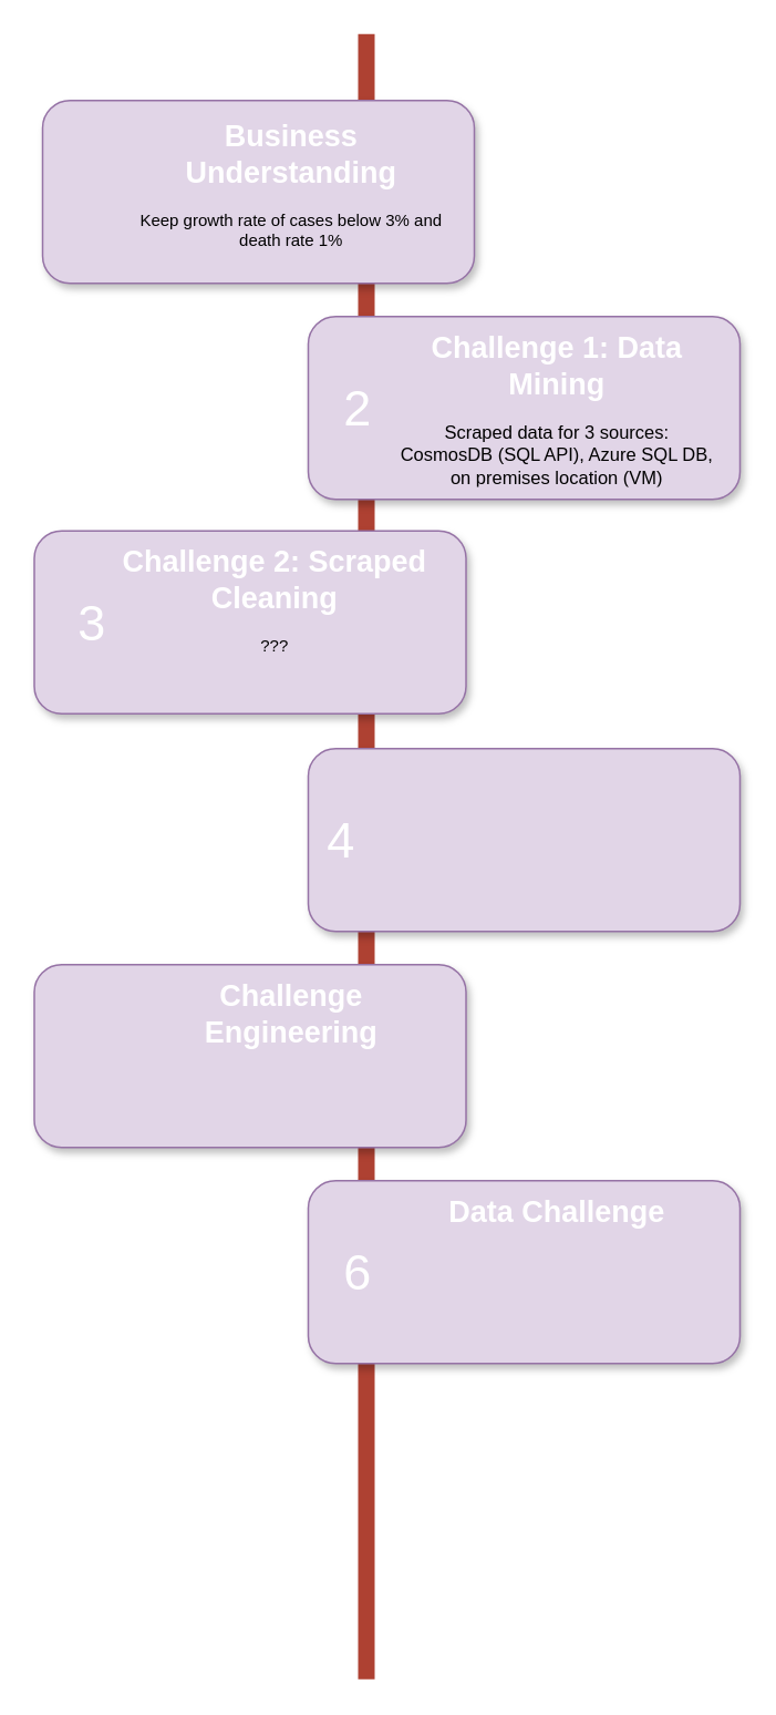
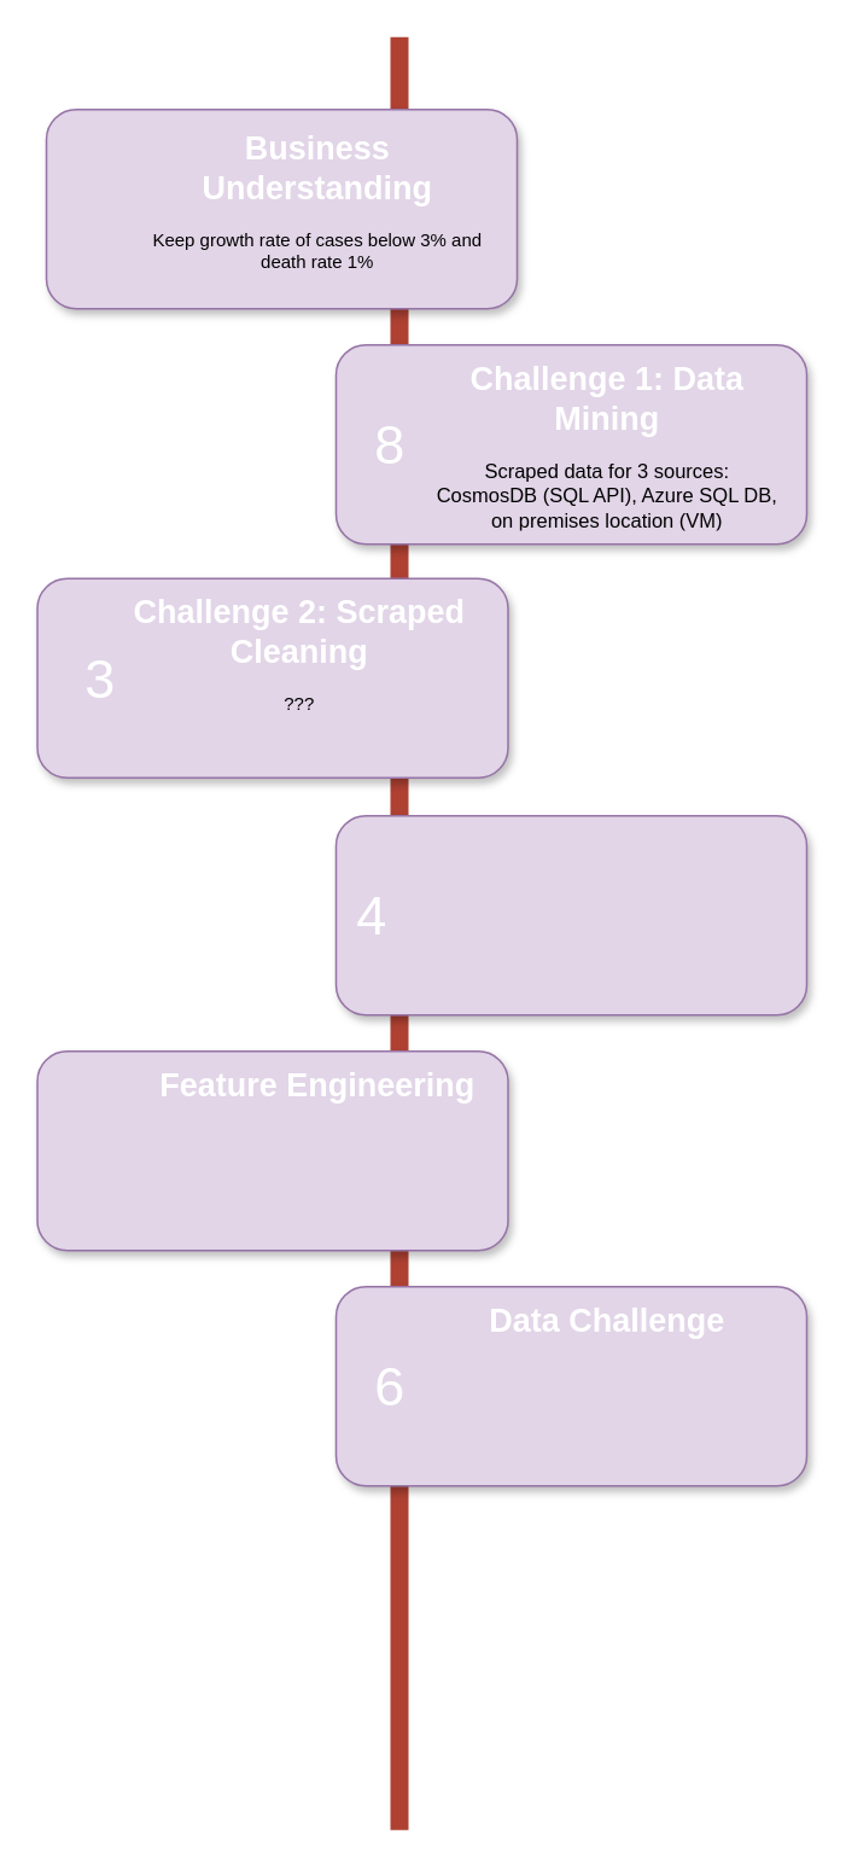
  <mxCell id="0" />
  <mxCell id="1" parent="0" />
  <mxCell id="2" value="" style="line;strokeWidth=10;direction=south;html=1;fillColor=none;fontSize=13;fontColor=#000000;align=center;strokeColor=#AE4132;" parent="1" vertex="1"><mxGeometry x="215" y="20" width="10" height="990" as="geometry" /></mxCell>
  <mxCell id="3" value="" style="rounded=1;whiteSpace=wrap;html=1;strokeColor=#9673a6;strokeWidth=1;fillColor=#e1d5e7;fontSize=13;align=center;gradientDirection=east;verticalAlign=top;shadow=1;" parent="1" vertex="1"><mxGeometry x="25" y="60" width="260" height="110" as="geometry" /></mxCell>
  <mxCell id="4" value="3" style="text;html=1;strokeColor=none;fillColor=none;align=center;verticalAlign=middle;whiteSpace=wrap;fontSize=30;fontColor=#FFFFFF;" parent="1" vertex="1"><mxGeometry x="35" y="343" width="40" height="20" as="geometry" /></mxCell>
  <mxCell id="5" value="&lt;h1&gt;Business Understanding&lt;/h1&gt;&lt;p&gt;&lt;font color=&quot;#000000&quot; style=&quot;font-size: 10px;&quot;&gt;Keep growth rate of cases below 3% and death rate 1%&lt;/font&gt;&lt;/p&gt;" style="text;html=1;spacing=5;spacingTop=-20;whiteSpace=wrap;overflow=hidden;strokeColor=none;strokeWidth=4;fillColor=none;gradientColor=#007FFF;fontSize=9;fontColor=#FFFFFF;align=center;" parent="1" vertex="1"><mxGeometry x="75" y="70" width="200" height="96" as="geometry" /></mxCell>
  <mxCell id="6" value="" style="rounded=1;whiteSpace=wrap;html=1;strokeColor=#9673a6;strokeWidth=1;fillColor=#e1d5e7;fontSize=13;align=center;gradientDirection=east;verticalAlign=top;shadow=1;" parent="1" vertex="1"><mxGeometry x="185" y="190" width="260" height="110" as="geometry" /></mxCell>
  <mxCell id="7" value="&lt;h1&gt;Challenge 1: Data Mining&lt;/h1&gt;&lt;div style=&quot;font-size: 11px;&quot;&gt;&lt;font color=&quot;#000000&quot;&gt;Scraped data for 3 sources: CosmosDB (SQL API), Azure SQL DB, on premises location (VM)&lt;/font&gt;&lt;/div&gt;" style="text;html=1;spacing=5;spacingTop=-20;whiteSpace=wrap;overflow=hidden;strokeColor=none;strokeWidth=4;fillColor=none;gradientColor=#007FFF;fontSize=9;fontColor=#FFFFFF;align=center;" parent="1" vertex="1"><mxGeometry x="235" y="197" width="200" height="96" as="geometry" /></mxCell>
- <mxCell id="8" value="2" style="text;html=1;strokeColor=none;fillColor=none;align=center;verticalAlign=middle;whiteSpace=wrap;fontSize=30;fontColor=#FFFFFF;" parent="1" vertex="1"><mxGeometry x="195" y="235" width="40" height="20" as="geometry" /></mxCell>
+ <mxCell id="8" value="8" style="text;html=1;strokeColor=none;fillColor=none;align=center;verticalAlign=middle;whiteSpace=wrap;fontSize=30;fontColor=#FFFFFF;" parent="1" vertex="1"><mxGeometry x="195" y="235" width="40" height="20" as="geometry" /></mxCell>
  <mxCell id="9" value="" style="rounded=1;whiteSpace=wrap;html=1;strokeColor=#9673a6;strokeWidth=1;fillColor=#e1d5e7;fontSize=13;align=center;gradientDirection=east;verticalAlign=top;shadow=1;" parent="1" vertex="1"><mxGeometry x="20" y="319" width="260" height="110" as="geometry" /></mxCell>
  <mxCell id="10" value="&lt;h1&gt;Challenge 2: Scraped Cleaning&lt;/h1&gt;&lt;p&gt;&lt;font color=&quot;#000000&quot; style=&quot;font-size: 10px;&quot;&gt;???&lt;/font&gt;&lt;/p&gt;" style="text;html=1;spacing=5;spacingTop=-20;whiteSpace=wrap;overflow=hidden;strokeColor=none;strokeWidth=4;fillColor=none;gradientColor=#007FFF;fontSize=9;fontColor=#FFFFFF;align=center;" parent="1" vertex="1"><mxGeometry x="65" y="326" width="200" height="96" as="geometry" /></mxCell>
  <mxCell id="11" value="3" style="text;html=1;strokeColor=none;fillColor=none;align=center;verticalAlign=middle;whiteSpace=wrap;fontSize=30;fontColor=#FFFFFF;" parent="1" vertex="1"><mxGeometry x="35" y="364" width="40" height="20" as="geometry" /></mxCell>
  <mxCell id="12" value="" style="rounded=1;whiteSpace=wrap;html=1;strokeColor=#9673a6;strokeWidth=1;fillColor=#e1d5e7;fontSize=13;align=center;gradientDirection=east;verticalAlign=top;shadow=1;" parent="1" vertex="1"><mxGeometry x="185" y="450" width="260" height="110" as="geometry" /></mxCell>
  <mxCell id="13" value="" style="rounded=1;whiteSpace=wrap;html=1;strokeColor=#9673a6;strokeWidth=1;fillColor=#e1d5e7;fontSize=13;align=center;gradientDirection=east;verticalAlign=top;shadow=1;" parent="1" vertex="1"><mxGeometry x="20" y="580" width="260" height="110" as="geometry" /></mxCell>
  <mxCell id="14" value="" style="rounded=1;whiteSpace=wrap;html=1;strokeColor=#9673a6;strokeWidth=1;fillColor=#e1d5e7;fontSize=13;align=center;gradientDirection=east;verticalAlign=top;shadow=1;" parent="1" vertex="1"><mxGeometry x="185" y="710" width="260" height="110" as="geometry" /></mxCell>
  <mxCell id="15" value="4" style="text;html=1;strokeColor=none;fillColor=none;align=center;verticalAlign=middle;whiteSpace=wrap;fontSize=30;fontColor=#FFFFFF;" parent="1" vertex="1"><mxGeometry x="185" y="495" width="40" height="20" as="geometry" /></mxCell>
- <mxCell id="16" value="&lt;h1&gt;Challenge Engineering&lt;/h1&gt;" style="text;html=1;spacing=5;spacingTop=-20;whiteSpace=wrap;overflow=hidden;strokeColor=none;strokeWidth=4;fillColor=none;gradientColor=#007FFF;fontSize=9;fontColor=#FFFFFF;align=center;" parent="1" vertex="1"><mxGeometry x="75" y="587" width="200" height="96" as="geometry" /></mxCell>
+ <mxCell id="16" value="&lt;h1&gt;Feature Engineering&lt;/h1&gt;" style="text;html=1;spacing=5;spacingTop=-20;whiteSpace=wrap;overflow=hidden;strokeColor=none;strokeWidth=4;fillColor=none;gradientColor=#007FFF;fontSize=9;fontColor=#FFFFFF;align=center;" parent="1" vertex="1"><mxGeometry x="75" y="587" width="200" height="96" as="geometry" /></mxCell>
  <mxCell id="17" value="&lt;h1&gt;Data Challenge&lt;/h1&gt;" style="text;html=1;spacing=5;spacingTop=-20;whiteSpace=wrap;overflow=hidden;strokeColor=none;strokeWidth=4;fillColor=none;gradientColor=#007FFF;fontSize=9;fontColor=#FFFFFF;align=center;" parent="1" vertex="1"><mxGeometry x="235" y="717" width="200" height="96" as="geometry" /></mxCell>
  <mxCell id="18" value="6" style="text;html=1;strokeColor=none;fillColor=none;align=center;verticalAlign=middle;whiteSpace=wrap;fontSize=30;fontColor=#FFFFFF;" parent="1" vertex="1"><mxGeometry x="195" y="755" width="40" height="20" as="geometry" /></mxCell>
